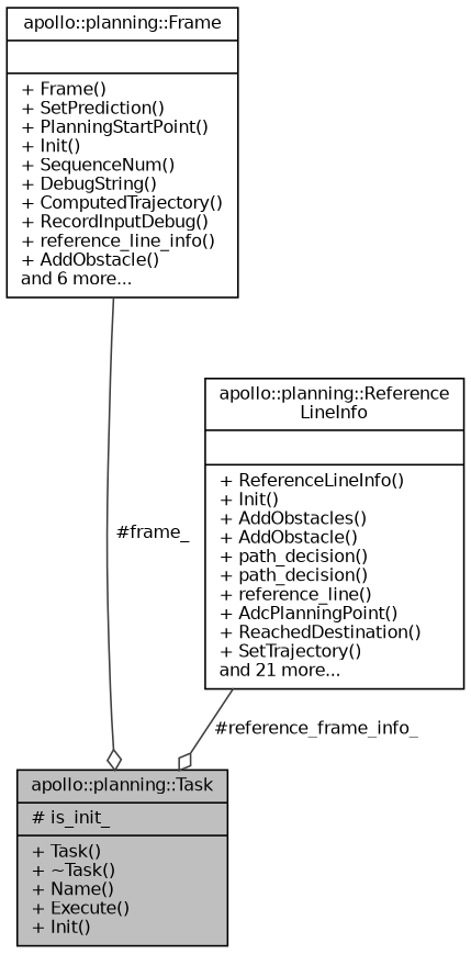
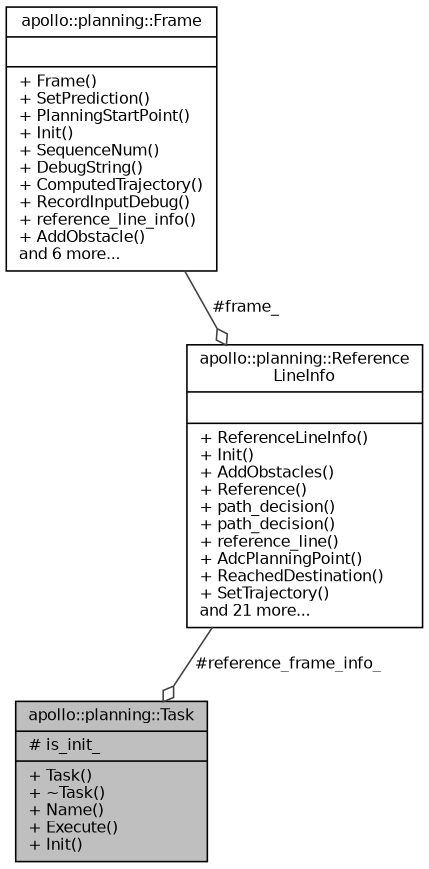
  digraph {
    node [color=black fillcolor=white fontname=Helvetica fontsize=10 shape=record style=filled]
    edge [arrowhead=odiamond color=grey25 fontname=Helvetica fontsize=10 labelfontname=Helvetica labelfontsize=10 style=solid]
    n1 [fillcolor=grey75 fontcolor=black height=0.2 label="{apollo::planning::Task\n|# is_init_\l|+ Task()\l+ ~Task()\l+ Name()\l+ Execute()\l+ Init()\l}" width=0.4]
    n2 [height=0.2 label="{apollo::planning::Frame\n||+ Frame()\l+ SetPrediction()\l+ PlanningStartPoint()\l+ Init()\l+ SequenceNum()\l+ DebugString()\l+ ComputedTrajectory()\l+ RecordInputDebug()\l+ reference_line_info()\l+ AddObstacle()\land 6 more...\l}" width=0.4]
-   n3 [height=0.2 label="{apollo::planning::Reference\lLineInfo\n||+ ReferenceLineInfo()\l+ Init()\l+ AddObstacles()\l+ AddObstacle()\l+ path_decision()\l+ path_decision()\l+ reference_line()\l+ AdcPlanningPoint()\l+ ReachedDestination()\l+ SetTrajectory()\land 21 more...\l}" width=0.4]
-   n2 -> n1 [label=" #frame_"]
+   n3 [height=0.2 label="{apollo::planning::Reference\lLineInfo\n||+ ReferenceLineInfo()\l+ Init()\l+ AddObstacles()\l+ Reference()\l+ path_decision()\l+ path_decision()\l+ reference_line()\l+ AdcPlanningPoint()\l+ ReachedDestination()\l+ SetTrajectory()\land 21 more...\l}" width=0.4]
+   n2 -> n3 [label=" #frame_"]
    n3 -> n1 [label=" #reference_frame_info_"]
  }
